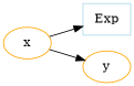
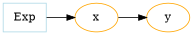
  digraph {
    rankdir=LR
    node [color=orange stlye=filled]
    n1 [label=x]
    n2 [color=lightblue label=Exp shape=box]
    n3 [label=y]
-   n1 -> n2
+   n2 -> n1
    n1 -> n3
  }
